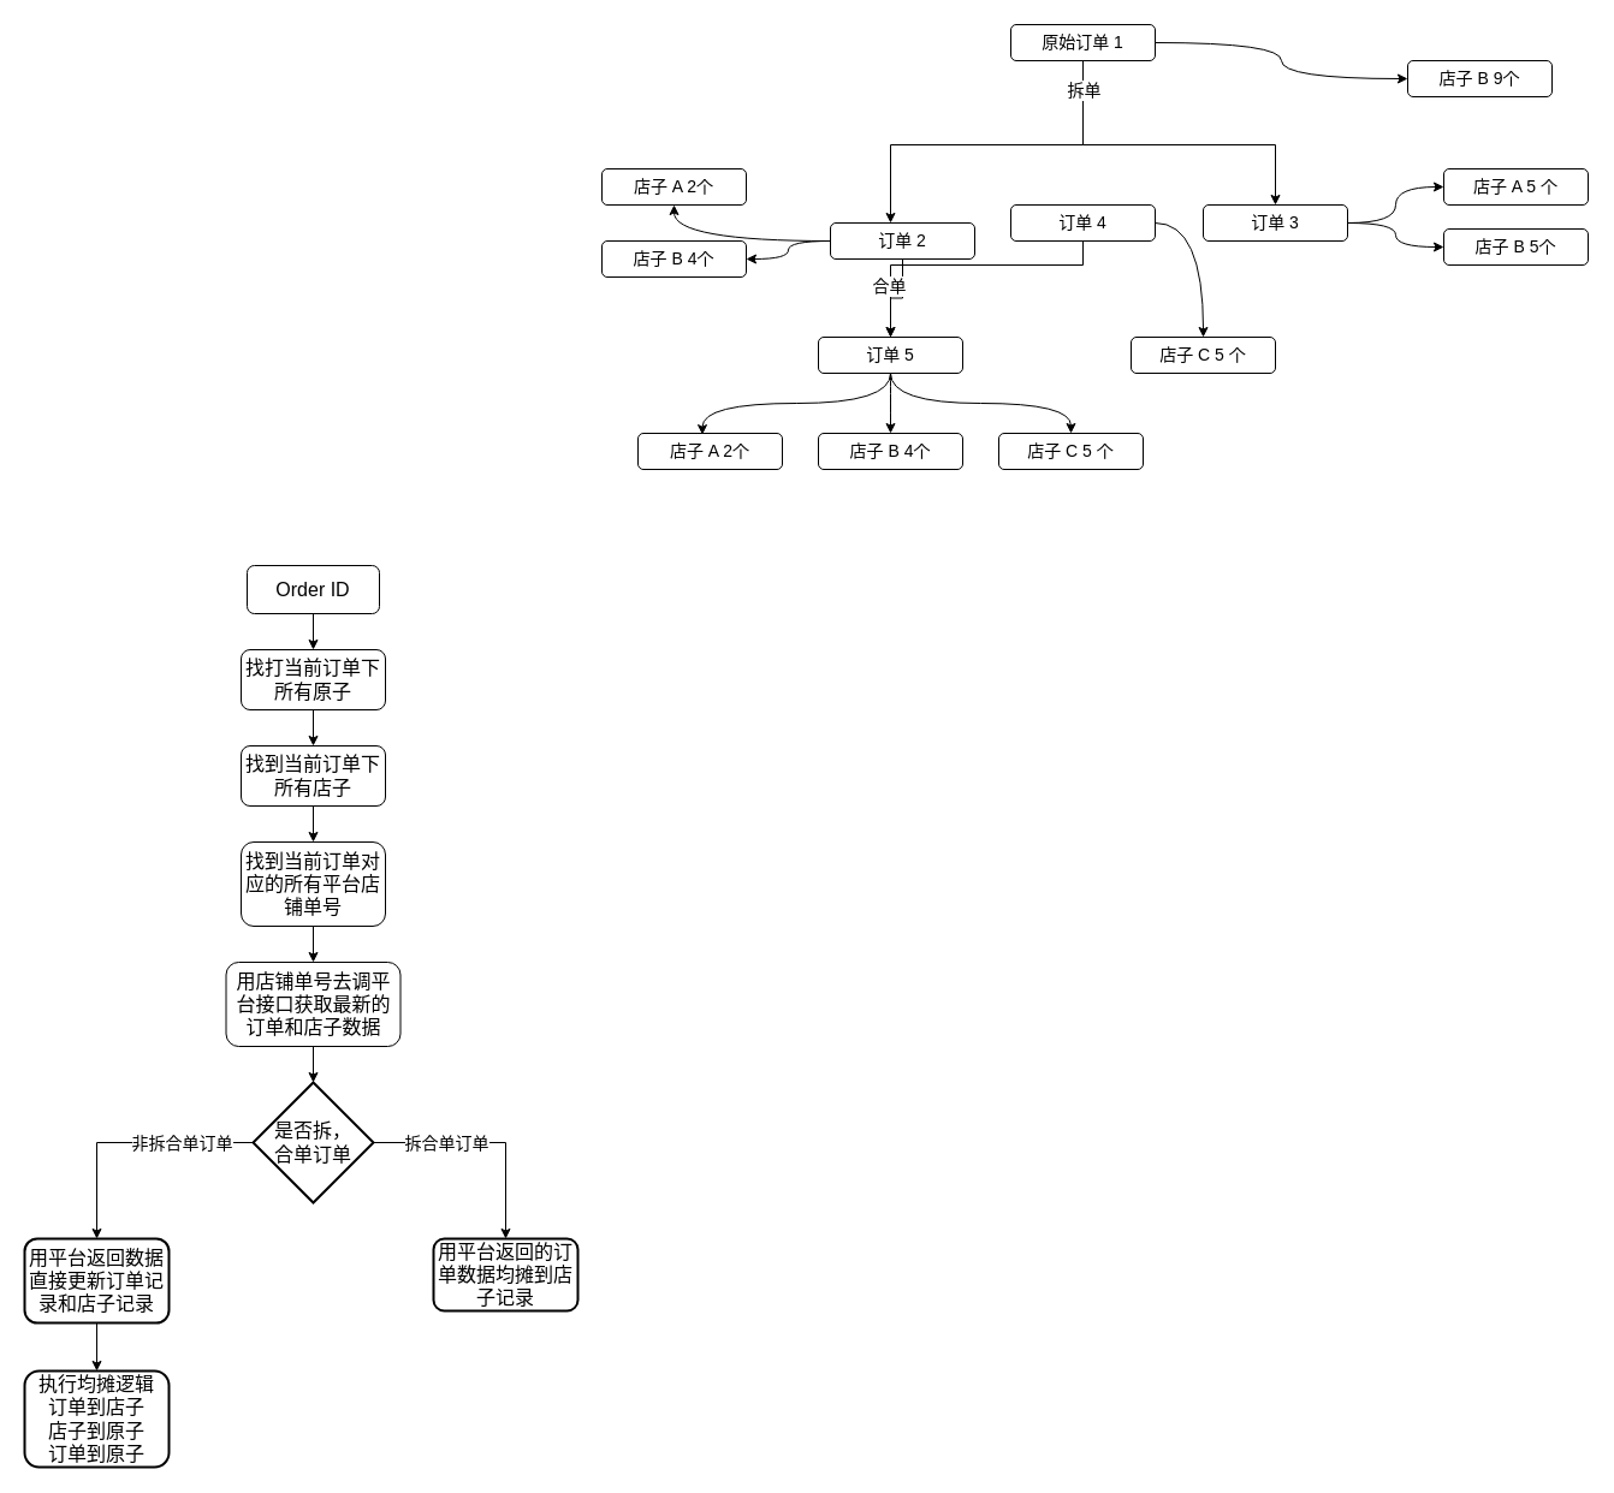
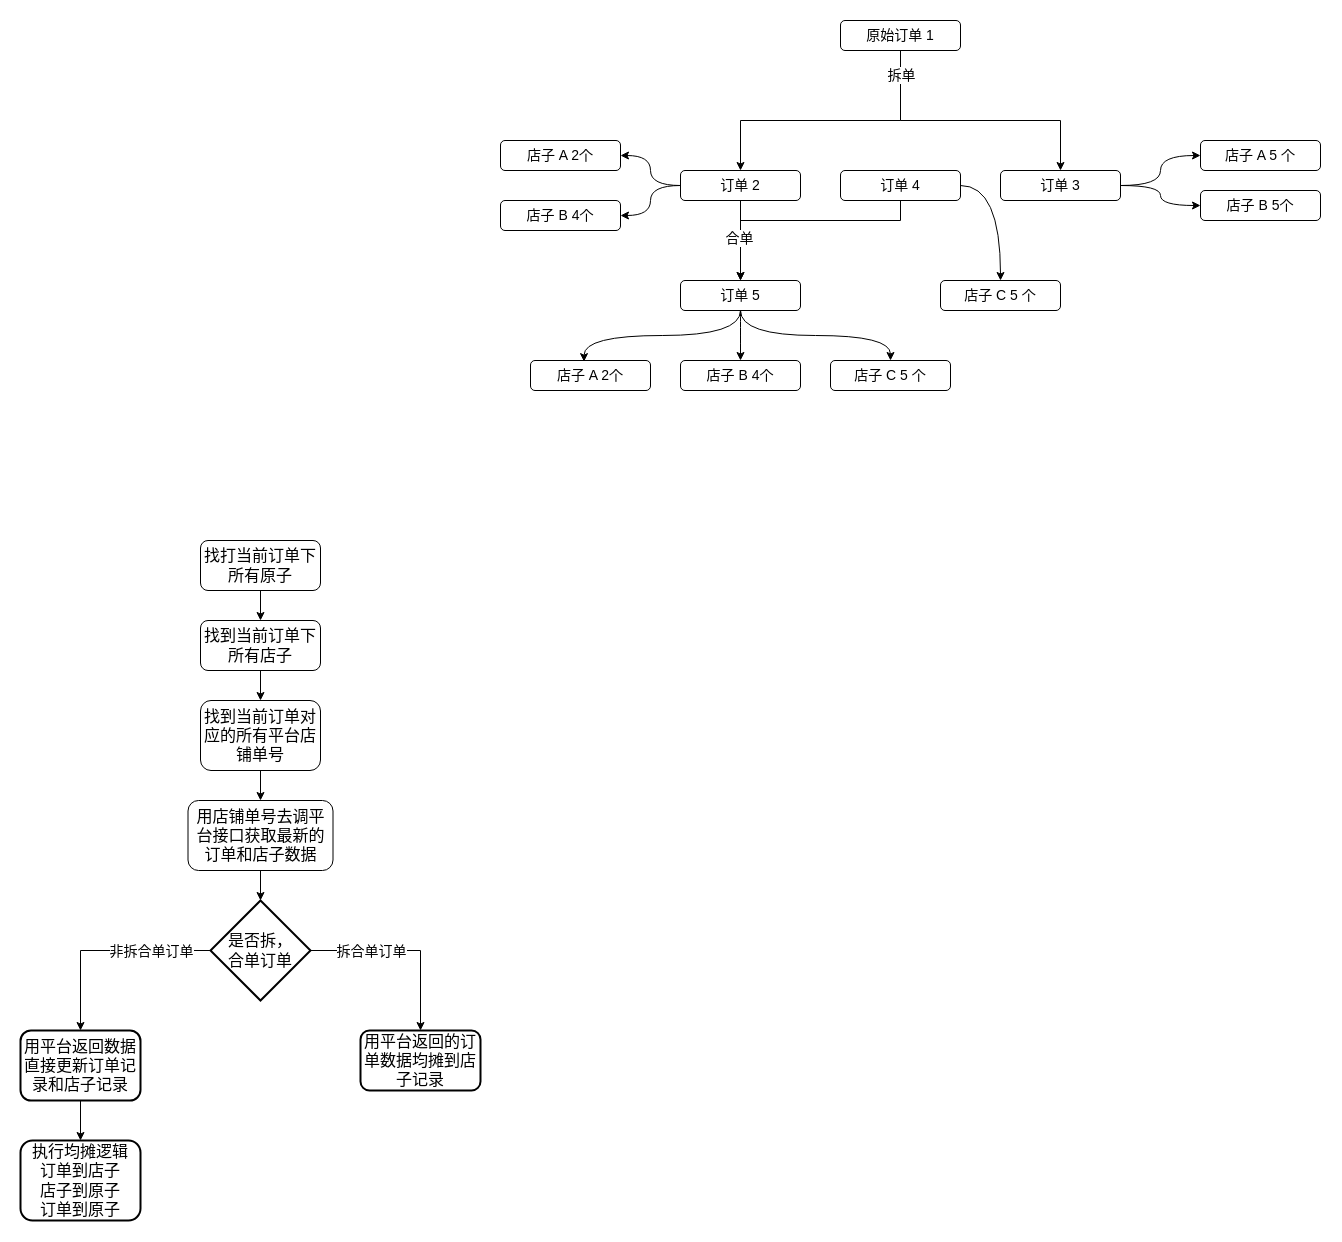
  <mxCell id="0" />
  <mxCell id="1" parent="0" />
- <mxCell id="2" style="edgeStyle=orthogonalEdgeStyle;orthogonalLoop=1;jettySize=auto;html=1;entryX=0;entryY=0.5;entryDx=0;entryDy=0;curved=1;" parent="1" source="6" target="7" edge="1"><mxGeometry relative="1" as="geometry" /></mxCell>
  <mxCell id="3" style="edgeStyle=orthogonalEdgeStyle;rounded=0;orthogonalLoop=1;jettySize=auto;html=1;exitX=0.5;exitY=1;exitDx=0;exitDy=0;" parent="1" source="6" target="11" edge="1"><mxGeometry relative="1" as="geometry"><Array as="points"><mxPoint x="900" y="120" /><mxPoint x="740" y="120" /></Array></mxGeometry></mxCell>
  <mxCell id="4" style="edgeStyle=orthogonalEdgeStyle;rounded=0;orthogonalLoop=1;jettySize=auto;html=1;entryX=0.5;entryY=0;entryDx=0;entryDy=0;" parent="1" target="14" edge="1"><mxGeometry relative="1" as="geometry"><mxPoint x="900" y="50" as="sourcePoint" /><mxPoint x="1050" y="130" as="targetPoint" /><Array as="points"><mxPoint x="900" y="120" /><mxPoint x="1060" y="120" /></Array></mxGeometry></mxCell>
  <mxCell id="5" value="&lt;font style=&quot;font-size: 14px;&quot;&gt;拆单&lt;/font&gt;" style="edgeLabel;html=1;align=center;verticalAlign=middle;resizable=0;points=[];" parent="4" vertex="1" connectable="0"><mxGeometry x="-0.855" relative="1" as="geometry"><mxPoint y="4" as="offset" /></mxGeometry></mxCell>
  <mxCell id="6" value="&lt;font style=&quot;font-size: 14px;&quot;&gt;原始订单 1&lt;/font&gt;" style="rounded=1;whiteSpace=wrap;html=1;" parent="1" vertex="1"><mxGeometry x="840" y="20" width="120" height="30" as="geometry" /></mxCell>
- <mxCell id="7" value="&lt;font style=&quot;font-size: 14px;&quot;&gt;店子 B 9个&lt;/font&gt;" style="rounded=1;whiteSpace=wrap;html=1;" parent="1" vertex="1"><mxGeometry x="1170" y="50" width="120" height="30" as="geometry" /></mxCell>
  <mxCell id="8" style="edgeStyle=orthogonalEdgeStyle;orthogonalLoop=1;jettySize=auto;html=1;curved=1;" parent="1" source="11" target="15" edge="1"><mxGeometry relative="1" as="geometry" /></mxCell>
  <mxCell id="9" style="edgeStyle=orthogonalEdgeStyle;orthogonalLoop=1;jettySize=auto;html=1;entryX=1;entryY=0.5;entryDx=0;entryDy=0;curved=1;" parent="1" source="11" target="18" edge="1"><mxGeometry relative="1" as="geometry" /></mxCell>
  <mxCell id="10" style="edgeStyle=orthogonalEdgeStyle;rounded=0;orthogonalLoop=1;jettySize=auto;html=1;entryX=0.5;entryY=0;entryDx=0;entryDy=0;" parent="1" source="11" target="26" edge="1"><mxGeometry relative="1" as="geometry" /></mxCell>
- <mxCell id="11" value="&lt;font style=&quot;font-size: 14px;&quot;&gt;订单 2&lt;/font&gt;" style="rounded=1;whiteSpace=wrap;html=1;" parent="1" vertex="1"><mxGeometry x="690" y="185" width="120" height="30" as="geometry" /></mxCell>
+ <mxCell id="11" value="&lt;font style=&quot;font-size: 14px;&quot;&gt;订单 2&lt;/font&gt;" style="rounded=1;whiteSpace=wrap;html=1;" parent="1" vertex="1"><mxGeometry x="680" y="170" width="120" height="30" as="geometry" /></mxCell>
  <mxCell id="12" style="edgeStyle=orthogonalEdgeStyle;orthogonalLoop=1;jettySize=auto;html=1;entryX=0;entryY=0.5;entryDx=0;entryDy=0;curved=1;" parent="1" source="14" target="16" edge="1"><mxGeometry relative="1" as="geometry" /></mxCell>
  <mxCell id="13" style="edgeStyle=orthogonalEdgeStyle;orthogonalLoop=1;jettySize=auto;html=1;entryX=0;entryY=0.5;entryDx=0;entryDy=0;curved=1;" parent="1" source="14" target="17" edge="1"><mxGeometry relative="1" as="geometry" /></mxCell>
  <mxCell id="14" value="&lt;font style=&quot;font-size: 14px;&quot;&gt;订单 3&lt;/font&gt;" style="rounded=1;whiteSpace=wrap;html=1;" parent="1" vertex="1"><mxGeometry x="1000" y="170" width="120" height="30" as="geometry" /></mxCell>
  <mxCell id="15" value="&lt;font style=&quot;font-size: 14px;&quot;&gt;店子 A 2个&lt;/font&gt;" style="rounded=1;whiteSpace=wrap;html=1;" parent="1" vertex="1"><mxGeometry x="500" y="140" width="120" height="30" as="geometry" /></mxCell>
  <mxCell id="16" value="&lt;font style=&quot;font-size: 14px;&quot;&gt;店子 A 5 个&lt;/font&gt;" style="rounded=1;whiteSpace=wrap;html=1;" parent="1" vertex="1"><mxGeometry x="1200" y="140" width="120" height="30" as="geometry" /></mxCell>
  <mxCell id="17" value="&lt;font style=&quot;font-size: 14px;&quot;&gt;店子 B 5个&lt;/font&gt;" style="rounded=1;whiteSpace=wrap;html=1;" parent="1" vertex="1"><mxGeometry x="1200" y="190" width="120" height="30" as="geometry" /></mxCell>
  <mxCell id="18" value="&lt;font style=&quot;font-size: 14px;&quot;&gt;店子 B 4个&lt;/font&gt;" style="rounded=1;whiteSpace=wrap;html=1;" parent="1" vertex="1"><mxGeometry x="500" y="200" width="120" height="30" as="geometry" /></mxCell>
  <mxCell id="19" style="edgeStyle=orthogonalEdgeStyle;rounded=0;orthogonalLoop=1;jettySize=auto;html=1;entryX=0.5;entryY=0;entryDx=0;entryDy=0;exitX=0.5;exitY=1;exitDx=0;exitDy=0;" parent="1" source="22" target="26" edge="1"><mxGeometry relative="1" as="geometry"><Array as="points"><mxPoint x="900" y="220" /><mxPoint x="740" y="220" /></Array></mxGeometry></mxCell>
  <mxCell id="20" value="&lt;font style=&quot;font-size: 14px;&quot;&gt;合单&lt;/font&gt;" style="edgeLabel;html=1;align=center;verticalAlign=middle;resizable=0;points=[];" parent="19" vertex="1" connectable="0"><mxGeometry x="0.639" y="-2" relative="1" as="geometry"><mxPoint as="offset" /></mxGeometry></mxCell>
  <mxCell id="21" style="edgeStyle=orthogonalEdgeStyle;orthogonalLoop=1;jettySize=auto;html=1;entryX=0.5;entryY=0;entryDx=0;entryDy=0;curved=1;exitX=1;exitY=0.5;exitDx=0;exitDy=0;" parent="1" source="22" target="27" edge="1"><mxGeometry relative="1" as="geometry" /></mxCell>
  <mxCell id="22" value="&lt;font style=&quot;font-size: 14px;&quot;&gt;订单 4&lt;/font&gt;" style="rounded=1;whiteSpace=wrap;html=1;" parent="1" vertex="1"><mxGeometry x="840" y="170" width="120" height="30" as="geometry" /></mxCell>
  <mxCell id="23" style="edgeStyle=orthogonalEdgeStyle;orthogonalLoop=1;jettySize=auto;html=1;entryX=0.446;entryY=0.038;entryDx=0;entryDy=0;entryPerimeter=0;curved=1;exitX=0.5;exitY=1;exitDx=0;exitDy=0;" parent="1" source="26" target="28" edge="1"><mxGeometry relative="1" as="geometry" /></mxCell>
  <mxCell id="24" style="edgeStyle=orthogonalEdgeStyle;orthogonalLoop=1;jettySize=auto;html=1;curved=1;" parent="1" source="26" target="29" edge="1"><mxGeometry relative="1" as="geometry" /></mxCell>
  <mxCell id="25" style="edgeStyle=orthogonalEdgeStyle;orthogonalLoop=1;jettySize=auto;html=1;exitX=0.5;exitY=1;exitDx=0;exitDy=0;curved=1;" parent="1" source="26" target="30" edge="1"><mxGeometry relative="1" as="geometry" /></mxCell>
  <mxCell id="26" value="&lt;font style=&quot;font-size: 14px;&quot;&gt;订单 5&lt;/font&gt;" style="rounded=1;whiteSpace=wrap;html=1;" parent="1" vertex="1"><mxGeometry x="680" y="280" width="120" height="30" as="geometry" /></mxCell>
  <mxCell id="27" value="&lt;font style=&quot;font-size: 14px;&quot;&gt;店子 C 5 个&lt;/font&gt;" style="rounded=1;whiteSpace=wrap;html=1;" parent="1" vertex="1"><mxGeometry x="940" y="280" width="120" height="30" as="geometry" /></mxCell>
  <mxCell id="28" value="&lt;font style=&quot;font-size: 14px;&quot;&gt;店子 A 2个&lt;/font&gt;" style="rounded=1;whiteSpace=wrap;html=1;" parent="1" vertex="1"><mxGeometry x="530" y="360" width="120" height="30" as="geometry" /></mxCell>
  <mxCell id="29" value="&lt;font style=&quot;font-size: 14px;&quot;&gt;店子 B 4个&lt;/font&gt;" style="rounded=1;whiteSpace=wrap;html=1;" parent="1" vertex="1"><mxGeometry x="680" y="360" width="120" height="30" as="geometry" /></mxCell>
  <mxCell id="30" value="&lt;font style=&quot;font-size: 14px;&quot;&gt;店子 C 5 个&lt;/font&gt;" style="rounded=1;whiteSpace=wrap;html=1;" parent="1" vertex="1"><mxGeometry x="830" y="360" width="120" height="30" as="geometry" /></mxCell>
- <mxCell id="31" value="" style="edgeStyle=orthogonalEdgeStyle;rounded=0;orthogonalLoop=1;jettySize=auto;html=1;" edge="1" parent="1" source="32" target="34"><mxGeometry relative="1" as="geometry" /></mxCell>
- <mxCell id="32" value="&lt;font style=&quot;font-size: 16px;&quot;&gt;Order ID&lt;/font&gt;" style="rounded=1;whiteSpace=wrap;html=1;" vertex="1" parent="1"><mxGeometry x="205" y="470" width="110" height="40" as="geometry" /></mxCell>
  <mxCell id="33" style="edgeStyle=orthogonalEdgeStyle;rounded=0;orthogonalLoop=1;jettySize=auto;html=1;entryX=0.5;entryY=0;entryDx=0;entryDy=0;" edge="1" parent="1" source="34" target="36"><mxGeometry relative="1" as="geometry" /></mxCell>
  <mxCell id="34" value="&lt;font style=&quot;font-size: 16px;&quot;&gt;找打当前订单下所有原子&lt;/font&gt;" style="whiteSpace=wrap;html=1;rounded=1;" vertex="1" parent="1"><mxGeometry x="200" y="540" width="120" height="50" as="geometry" /></mxCell>
  <mxCell id="35" style="edgeStyle=orthogonalEdgeStyle;rounded=0;orthogonalLoop=1;jettySize=auto;html=1;" edge="1" parent="1" source="36" target="38"><mxGeometry relative="1" as="geometry" /></mxCell>
  <mxCell id="36" value="&lt;font style=&quot;font-size: 16px;&quot;&gt;找到当前订单下所有店子&lt;/font&gt;" style="whiteSpace=wrap;html=1;rounded=1;" vertex="1" parent="1"><mxGeometry x="200" y="620" width="120" height="50" as="geometry" /></mxCell>
  <mxCell id="37" style="edgeStyle=orthogonalEdgeStyle;rounded=0;orthogonalLoop=1;jettySize=auto;html=1;" edge="1" parent="1" source="38" target="40"><mxGeometry relative="1" as="geometry" /></mxCell>
  <mxCell id="38" value="&lt;font style=&quot;font-size: 16px;&quot;&gt;找到当前订单对应的所有平台店铺单号&lt;/font&gt;" style="rounded=1;whiteSpace=wrap;html=1;" vertex="1" parent="1"><mxGeometry x="200" y="700" width="120" height="70" as="geometry" /></mxCell>
  <mxCell id="39" style="edgeStyle=orthogonalEdgeStyle;rounded=0;orthogonalLoop=1;jettySize=auto;html=1;" edge="1" parent="1" source="40" target="44"><mxGeometry relative="1" as="geometry" /></mxCell>
  <mxCell id="40" value="&lt;font style=&quot;font-size: 16px;&quot;&gt;用店铺单号去调平台接口获取最新的订单和店子数据&lt;/font&gt;" style="rounded=1;whiteSpace=wrap;html=1;" vertex="1" parent="1"><mxGeometry x="187.5" y="800" width="145" height="70" as="geometry" /></mxCell>
  <mxCell id="41" value="" style="edgeStyle=orthogonalEdgeStyle;rounded=0;orthogonalLoop=1;jettySize=auto;html=1;" edge="1" parent="1" source="44" target="46"><mxGeometry relative="1" as="geometry" /></mxCell>
  <mxCell id="42" value="&lt;font style=&quot;font-size: 14px;&quot;&gt;非拆合单订单&lt;/font&gt;" style="edgeLabel;html=1;align=center;verticalAlign=middle;resizable=0;points=[];" vertex="1" connectable="0" parent="41"><mxGeometry x="-0.283" y="-1" relative="1" as="geometry"><mxPoint x="15" y="1" as="offset" /></mxGeometry></mxCell>
  <mxCell id="43" value="" style="edgeStyle=orthogonalEdgeStyle;rounded=0;orthogonalLoop=1;jettySize=auto;html=1;" edge="1" parent="1" source="44" target="48"><mxGeometry relative="1" as="geometry" /></mxCell>
  <mxCell id="44" value="&lt;font style=&quot;font-size: 16px;&quot;&gt;是否拆，&lt;br&gt;合单订单&lt;/font&gt;" style="strokeWidth=2;html=1;shape=mxgraph.flowchart.decision;whiteSpace=wrap;fillStyle=auto;" vertex="1" parent="1"><mxGeometry x="210" y="900" width="100" height="100" as="geometry" /></mxCell>
  <mxCell id="45" value="" style="edgeStyle=orthogonalEdgeStyle;rounded=0;orthogonalLoop=1;jettySize=auto;html=1;" edge="1" parent="1" source="46" target="47"><mxGeometry relative="1" as="geometry" /></mxCell>
  <mxCell id="46" value="&lt;font style=&quot;font-size: 16px;&quot;&gt;用平台返回数据直接更新订单记录和店子记录&lt;/font&gt;" style="rounded=1;whiteSpace=wrap;html=1;strokeWidth=2;fillStyle=auto;" vertex="1" parent="1"><mxGeometry x="20" y="1030" width="120" height="70" as="geometry" /></mxCell>
  <mxCell id="47" value="&lt;font style=&quot;font-size: 16px;&quot;&gt;执行均摊逻辑&lt;br&gt;订单到店子&lt;br&gt;店子到原子&lt;br&gt;订单到原子&lt;br&gt;&lt;/font&gt;" style="rounded=1;whiteSpace=wrap;html=1;strokeWidth=2;fillStyle=auto;" vertex="1" parent="1"><mxGeometry x="20" y="1140" width="120" height="80" as="geometry" /></mxCell>
  <mxCell id="48" value="&lt;span style=&quot;font-size: 16px;&quot;&gt;用平台返回的订单数据均摊到店子记录&lt;/span&gt;" style="rounded=1;whiteSpace=wrap;html=1;strokeWidth=2;fillStyle=auto;" vertex="1" parent="1"><mxGeometry x="360" y="1030" width="120" height="60" as="geometry" /></mxCell>
  <mxCell id="49" value="&lt;font style=&quot;font-size: 14px;&quot;&gt;拆合单订单&lt;/font&gt;" style="edgeLabel;html=1;align=center;verticalAlign=middle;resizable=0;points=[];" vertex="1" connectable="0" parent="1"><mxGeometry x="370" y="950" as="geometry" /></mxCell>
